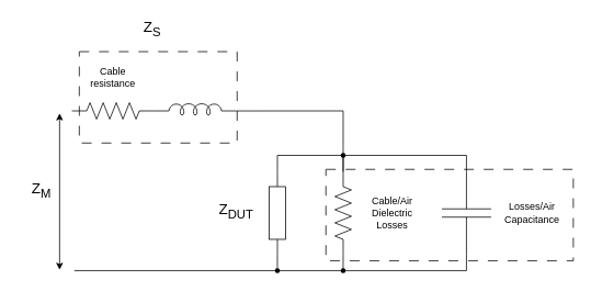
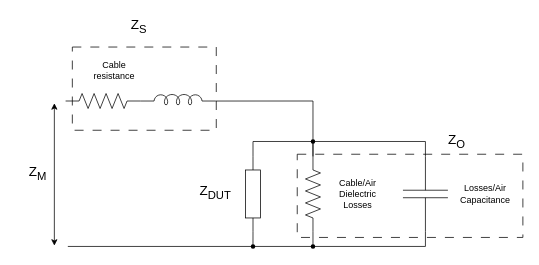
  <mxCell id="0" />
  <mxCell id="1" parent="0" />
  <mxCell id="2" style="edgeStyle=orthogonalEdgeStyle;rounded=0;orthogonalLoop=1;jettySize=auto;html=1;exitX=1;exitY=0.5;exitDx=0;exitDy=0;exitPerimeter=0;endArrow=none;endFill=0;" edge="1" parent="1" source="3"><mxGeometry relative="1" as="geometry"><mxPoint x="336.962" y="328" as="targetPoint" /></mxGeometry></mxCell>
  <mxCell id="3" value="" style="pointerEvents=1;verticalLabelPosition=bottom;shadow=0;dashed=0;align=center;html=1;verticalAlign=top;shape=mxgraph.electrical.resistors.resistor_1;direction=south;" vertex="1" parent="1"><mxGeometry x="327" y="208" width="20" height="100" as="geometry" /></mxCell>
  <mxCell id="4" value="" style="pointerEvents=1;verticalLabelPosition=bottom;shadow=0;dashed=0;align=center;html=1;verticalAlign=top;shape=mxgraph.electrical.resistors.resistor_2;" vertex="1" parent="1"><mxGeometry x="87" y="124" width="100" height="20" as="geometry" /></mxCell>
  <mxCell id="5" style="edgeStyle=orthogonalEdgeStyle;rounded=0;orthogonalLoop=1;jettySize=auto;html=1;exitX=0;exitY=0.5;exitDx=0;exitDy=0;exitPerimeter=0;endArrow=none;endFill=0;" edge="1" parent="1" source="7"><mxGeometry relative="1" as="geometry"><mxPoint x="417" y="188" as="targetPoint" /><Array as="points"><mxPoint x="567" y="188" /></Array></mxGeometry></mxCell>
  <mxCell id="6" style="edgeStyle=orthogonalEdgeStyle;rounded=0;orthogonalLoop=1;jettySize=auto;html=1;exitX=1;exitY=0.5;exitDx=0;exitDy=0;exitPerimeter=0;endArrow=none;endFill=0;" edge="1" parent="1" source="7"><mxGeometry relative="1" as="geometry"><mxPoint x="417" y="328" as="targetPoint" /><Array as="points"><mxPoint x="567" y="328" /></Array></mxGeometry></mxCell>
  <mxCell id="7" value="" style="pointerEvents=1;verticalLabelPosition=bottom;shadow=0;dashed=0;align=center;html=1;verticalAlign=top;shape=mxgraph.electrical.capacitors.capacitor_1;direction=south;" vertex="1" parent="1"><mxGeometry x="537" y="208" width="60" height="100" as="geometry" /></mxCell>
  <mxCell id="8" value="" style="pointerEvents=1;verticalLabelPosition=bottom;shadow=0;dashed=0;align=center;html=1;verticalAlign=top;shape=mxgraph.electrical.inductors.inductor_5;" vertex="1" parent="1"><mxGeometry x="187" y="125" width="100" height="14" as="geometry" /></mxCell>
  <mxCell id="9" style="edgeStyle=orthogonalEdgeStyle;rounded=0;orthogonalLoop=1;jettySize=auto;html=1;exitX=1;exitY=0.5;exitDx=0;exitDy=0;exitPerimeter=0;endArrow=none;endFill=0;" edge="1" parent="1" source="10"><mxGeometry relative="1" as="geometry"><mxPoint x="90" y="328" as="targetPoint" /><Array as="points"><mxPoint x="417" y="328" /></Array></mxGeometry></mxCell>
  <mxCell id="10" value="" style="pointerEvents=1;verticalLabelPosition=bottom;shadow=0;dashed=0;align=center;html=1;verticalAlign=top;shape=mxgraph.electrical.resistors.resistor_2;direction=south;" vertex="1" parent="1"><mxGeometry x="407" y="208" width="20" height="100" as="geometry" /></mxCell>
- <mxCell id="11" value="Cable resistance" style="text;html=1;align=center;verticalAlign=middle;whiteSpace=wrap;rounded=0;" vertex="1" parent="1"><mxGeometry x="107" y="78" width="60" height="30" as="geometry" /></mxCell>
+ <mxCell id="11" value="Cable resistance" style="text;html=1;align=center;verticalAlign=middle;whiteSpace=wrap;rounded=0;" vertex="1" parent="1"><mxGeometry x="122" y="78" width="60" height="30" as="geometry" /></mxCell>
  <mxCell id="12" value="Losses/Air Capacitance" style="text;html=1;align=center;verticalAlign=middle;whiteSpace=wrap;rounded=0;" vertex="1" parent="1"><mxGeometry x="617" y="240.5" width="60" height="35" as="geometry" /></mxCell>
  <mxCell id="13" value="Cable/Air Dielectric&lt;br&gt;Losses" style="text;html=1;align=center;verticalAlign=middle;whiteSpace=wrap;rounded=0;" vertex="1" parent="1"><mxGeometry x="447" y="240.5" width="60" height="35" as="geometry" /></mxCell>
  <mxCell id="14" value="&lt;font style=&quot;font-size: 18px;&quot;&gt;Z&lt;sub&gt;DUT&lt;/sub&gt;&lt;/font&gt;" style="text;html=1;align=center;verticalAlign=middle;whiteSpace=wrap;rounded=0;" vertex="1" parent="1"><mxGeometry x="257" y="240.5" width="60" height="30" as="geometry" /></mxCell>
  <mxCell id="15" style="edgeStyle=orthogonalEdgeStyle;rounded=0;orthogonalLoop=1;jettySize=auto;html=1;exitX=0;exitY=0.5;exitDx=0;exitDy=0;exitPerimeter=0;entryX=1;entryY=0.645;entryDx=0;entryDy=0;entryPerimeter=0;endArrow=none;endFill=0;" edge="1" parent="1" source="10" target="8"><mxGeometry relative="1" as="geometry" /></mxCell>
  <mxCell id="16" style="edgeStyle=orthogonalEdgeStyle;rounded=0;orthogonalLoop=1;jettySize=auto;html=1;exitX=0;exitY=0.5;exitDx=0;exitDy=0;exitPerimeter=0;entryX=0;entryY=0.5;entryDx=0;entryDy=0;entryPerimeter=0;endArrow=none;endFill=0;" edge="1" parent="1" source="3" target="10"><mxGeometry relative="1" as="geometry" /></mxCell>
  <mxCell id="17" value="" style="ellipse;whiteSpace=wrap;html=1;aspect=fixed;fillColor=#000000;strokeColor=none;" vertex="1" parent="1"><mxGeometry x="414" y="185" width="6" height="6" as="geometry" /></mxCell>
  <mxCell id="18" value="" style="ellipse;whiteSpace=wrap;html=1;aspect=fixed;fillColor=#000000;strokeColor=none;" vertex="1" parent="1"><mxGeometry x="414" y="325" width="6" height="6" as="geometry" /></mxCell>
  <mxCell id="19" value="" style="ellipse;whiteSpace=wrap;html=1;aspect=fixed;fillColor=#000000;strokeColor=none;" vertex="1" parent="1"><mxGeometry x="334" y="325" width="6" height="6" as="geometry" /></mxCell>
  <mxCell id="20" value="" style="rounded=0;whiteSpace=wrap;html=1;fillColor=none;dashed=1;dashPattern=12 12;" vertex="1" parent="1"><mxGeometry x="96" y="62" width="192" height="111" as="geometry" /></mxCell>
  <mxCell id="21" value="" style="rounded=0;whiteSpace=wrap;html=1;fillColor=none;dashed=1;dashPattern=12 12;" vertex="1" parent="1"><mxGeometry x="396" y="205" width="301" height="111" as="geometry" /></mxCell>
  <mxCell id="22" value="&lt;font style=&quot;font-size: 18px;&quot;&gt;Z&lt;sub&gt;S&lt;/sub&gt;&lt;/font&gt;" style="text;html=1;align=center;verticalAlign=middle;whiteSpace=wrap;rounded=0;" vertex="1" parent="1"><mxGeometry x="155" y="20" width="60" height="30" as="geometry" /></mxCell>
+ <mxCell id="23" value="&lt;font style=&quot;font-size: 18px;&quot;&gt;Z&lt;sub&gt;O&lt;/sub&gt;&lt;/font&gt;" style="text;html=1;align=center;verticalAlign=middle;whiteSpace=wrap;rounded=0;" vertex="1" parent="1"><mxGeometry x="579" y="173" width="60" height="30" as="geometry" /></mxCell>
  <mxCell id="24" value="" style="endArrow=classic;startArrow=classic;html=1;rounded=0;" edge="1" parent="1"><mxGeometry width="50" height="50" relative="1" as="geometry"><mxPoint x="72" y="327" as="sourcePoint" /><mxPoint x="72" y="137" as="targetPoint" /></mxGeometry></mxCell>
  <mxCell id="25" value="&lt;font style=&quot;font-size: 18px;&quot;&gt;Z&lt;sub&gt;M&lt;/sub&gt;&lt;/font&gt;" style="text;html=1;align=center;verticalAlign=middle;whiteSpace=wrap;rounded=0;" vertex="1" parent="1"><mxGeometry x="20" y="216" width="60" height="30" as="geometry" /></mxCell>
